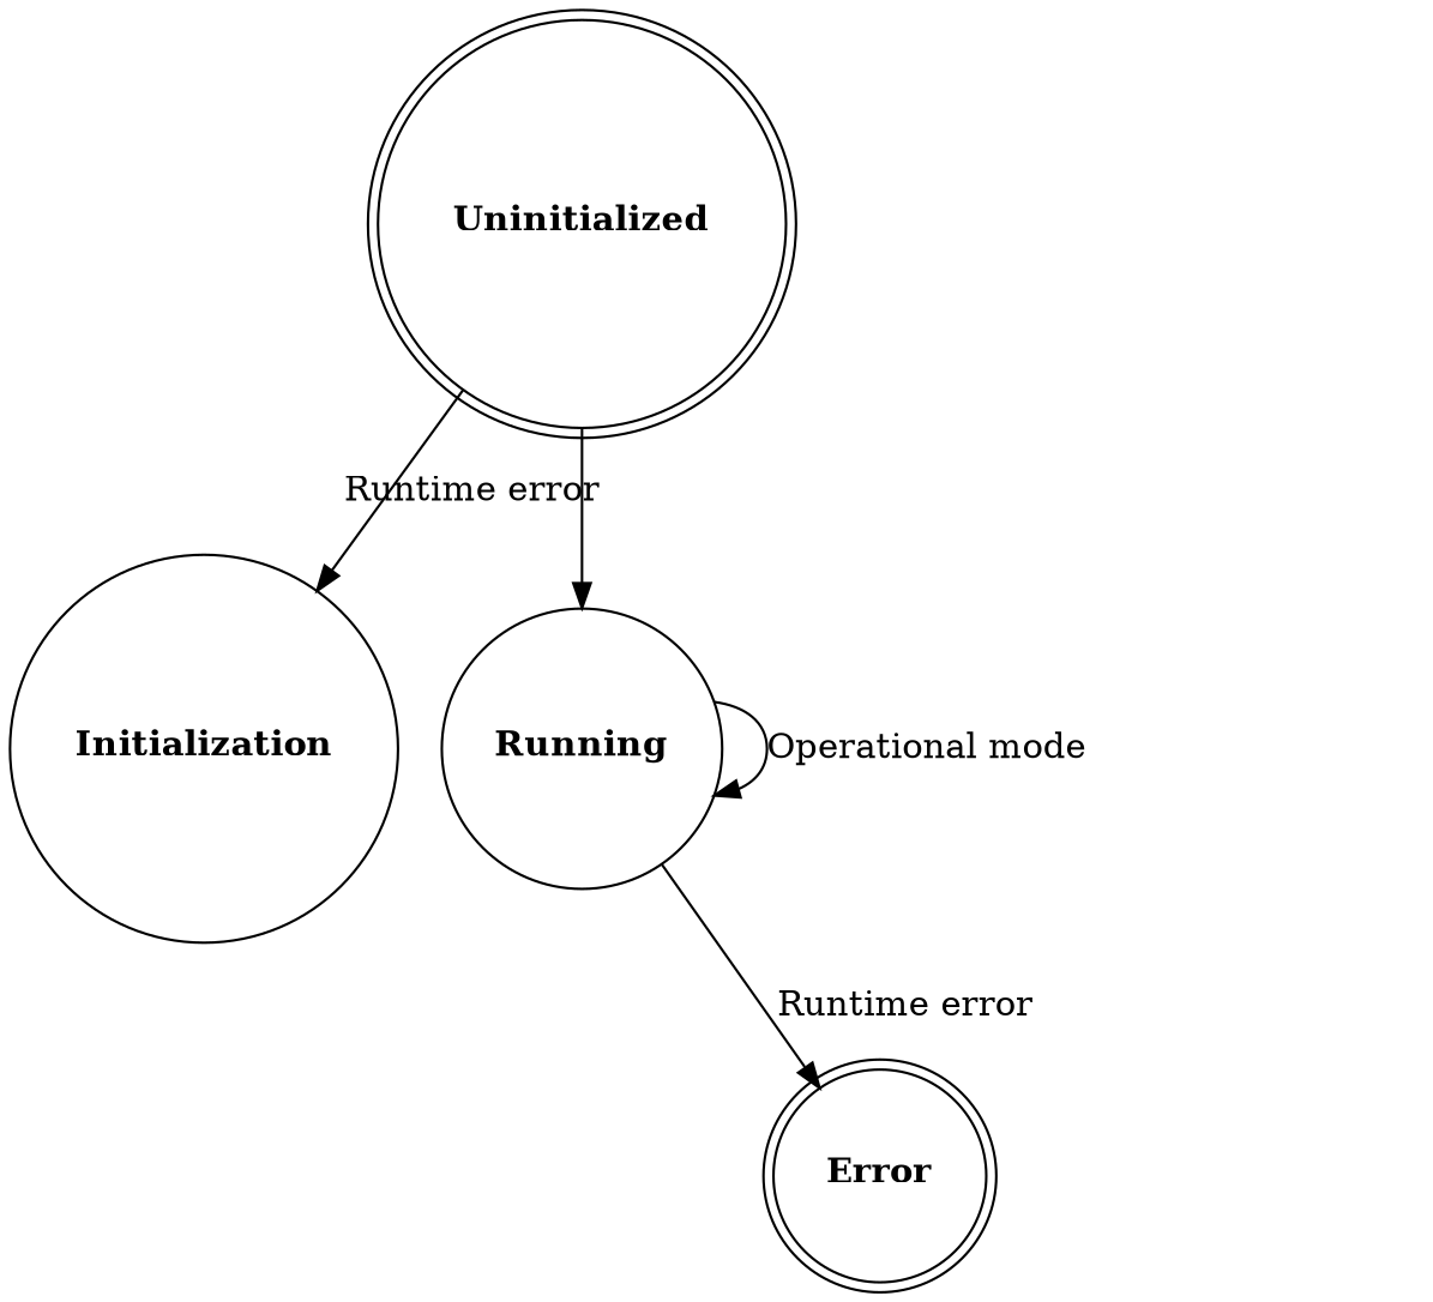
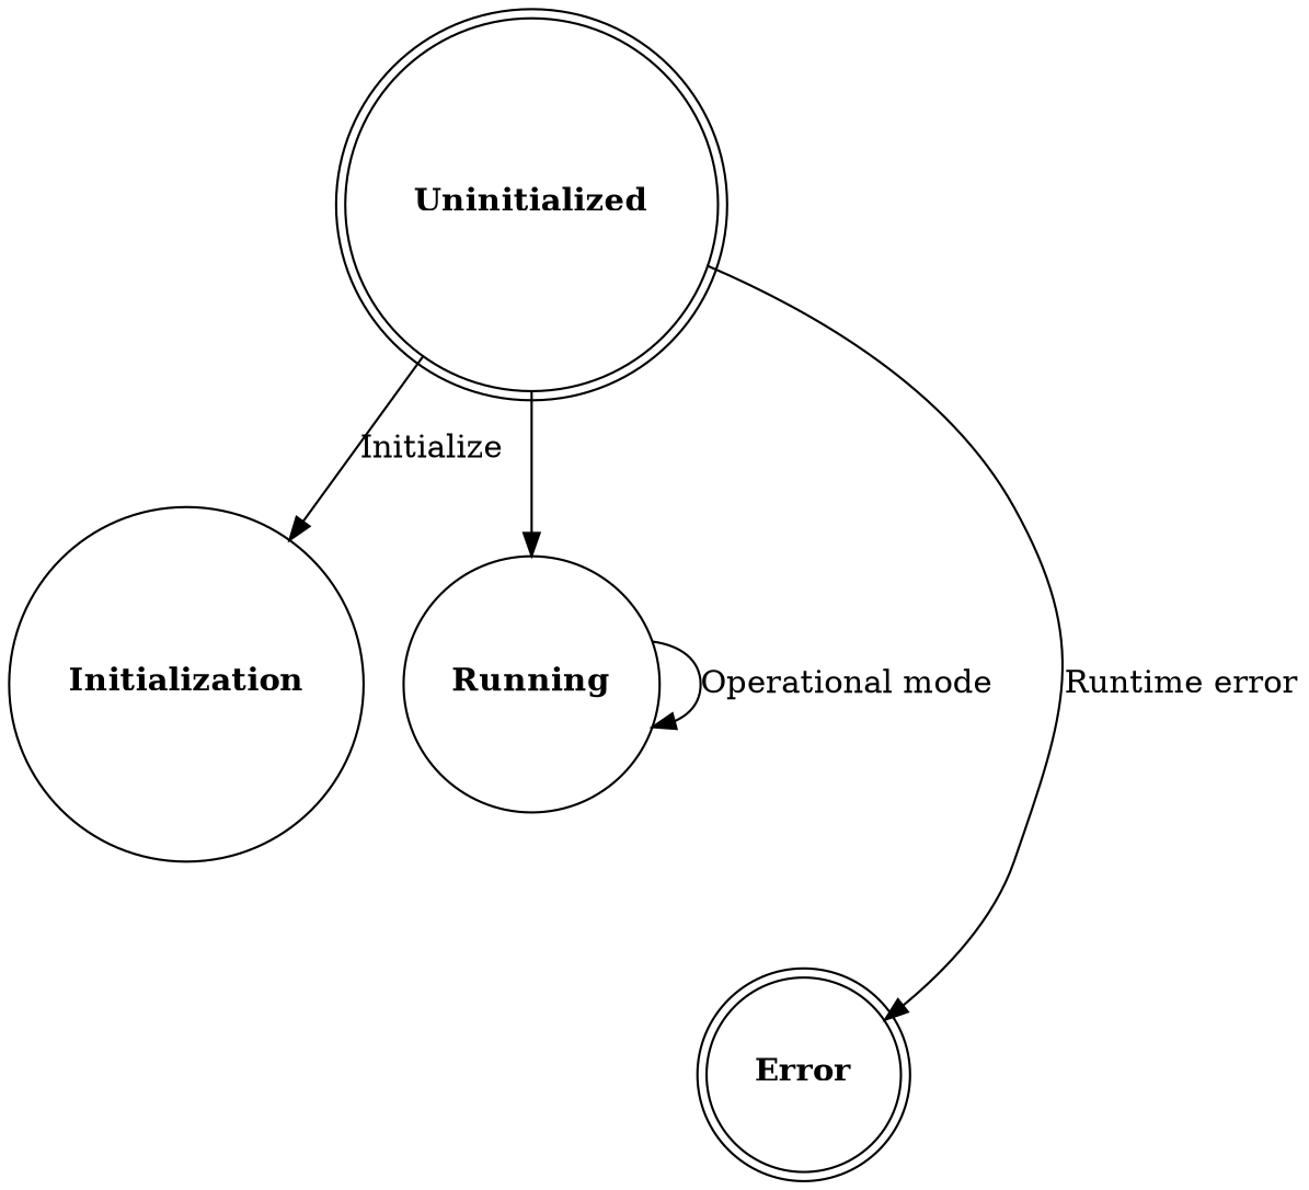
  digraph {
    rankdir=TB
    node [shape=doublecircle]
    n1 [label=<<B>Uninitialized</B>>]
    n2 [label=<<B>Initialization</B>> shape=circle]
    n3 [label=<<B>Running</B>> shape=circle]
    n4 [label=<<B>Error</B>>]
-   n1 -> n2 [label="Runtime error"]
+   n1 -> n2 [label=Initialize]
    n1 -> n3
    n3 -> n3 [label="Operational mode"]
-   n3 -> n4 [label="Runtime error"]
+   n1 -> n4 [label="Runtime error"]
  }
